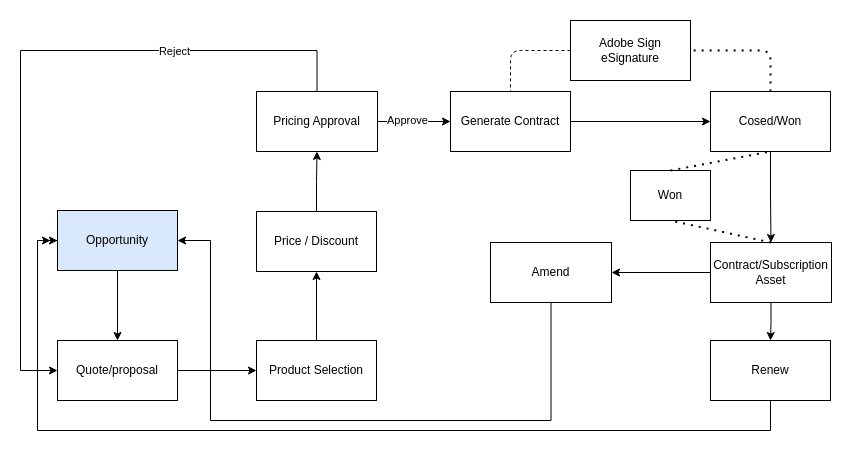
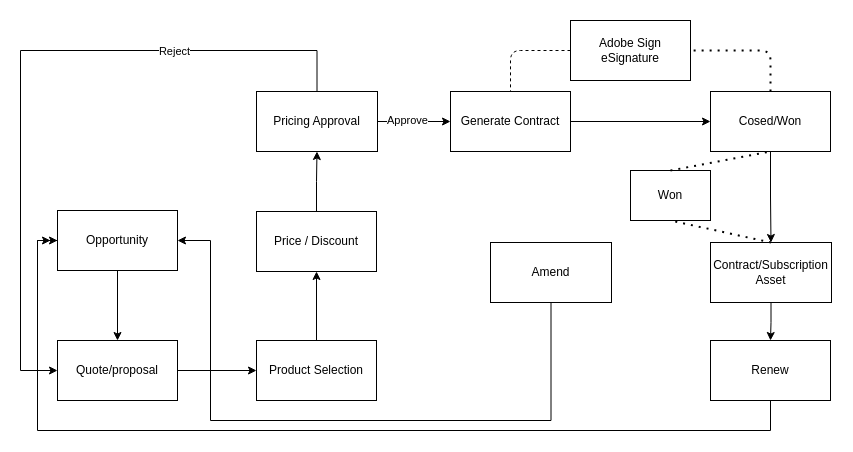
  <mxCell id="0" />
  <mxCell id="1" parent="0" />
  <mxCell id="2" style="edgeStyle=orthogonalEdgeStyle;rounded=0;orthogonalLoop=1;jettySize=auto;html=1;entryX=0.5;entryY=0;entryDx=0;entryDy=0;" edge="1" parent="1" source="4" target="6"><mxGeometry relative="1" as="geometry" /></mxCell>
  <mxCell id="3" style="edgeStyle=orthogonalEdgeStyle;rounded=0;orthogonalLoop=1;jettySize=auto;html=1;" edge="1" parent="1" source="4"><mxGeometry relative="1" as="geometry"><mxPoint x="50" y="240" as="targetPoint" /></mxGeometry></mxCell>
- <mxCell id="4" value="Opportunity" style="rounded=0;whiteSpace=wrap;html=1;fillColor=#dae8fc;" vertex="1" parent="1"><mxGeometry x="57" y="210" width="120" height="60" as="geometry" /></mxCell>
+ <mxCell id="4" value="Opportunity" style="rounded=0;whiteSpace=wrap;html=1;" vertex="1" parent="1"><mxGeometry x="57" y="210" width="120" height="60" as="geometry" /></mxCell>
  <mxCell id="5" value="" style="edgeStyle=orthogonalEdgeStyle;rounded=0;orthogonalLoop=1;jettySize=auto;html=1;" edge="1" parent="1" source="6" target="8"><mxGeometry relative="1" as="geometry" /></mxCell>
  <mxCell id="6" value="Quote/proposal" style="rounded=0;whiteSpace=wrap;html=1;" vertex="1" parent="1"><mxGeometry x="57" y="340" width="120" height="60" as="geometry" /></mxCell>
  <mxCell id="7" style="edgeStyle=orthogonalEdgeStyle;rounded=0;orthogonalLoop=1;jettySize=auto;html=1;entryX=0.5;entryY=1;entryDx=0;entryDy=0;" edge="1" parent="1" source="8" target="10"><mxGeometry relative="1" as="geometry" /></mxCell>
  <mxCell id="8" value="Product Selection" style="rounded=0;whiteSpace=wrap;html=1;" vertex="1" parent="1"><mxGeometry x="256" y="340" width="120" height="60" as="geometry" /></mxCell>
  <mxCell id="9" style="edgeStyle=orthogonalEdgeStyle;rounded=0;orthogonalLoop=1;jettySize=auto;html=1;entryX=0.5;entryY=1;entryDx=0;entryDy=0;" edge="1" parent="1" source="10" target="15"><mxGeometry relative="1" as="geometry" /></mxCell>
  <mxCell id="10" value="Price / Discount" style="rounded=0;whiteSpace=wrap;html=1;" vertex="1" parent="1"><mxGeometry x="256" y="211" width="120" height="60" as="geometry" /></mxCell>
  <mxCell id="11" style="edgeStyle=orthogonalEdgeStyle;rounded=0;orthogonalLoop=1;jettySize=auto;html=1;entryX=0;entryY=0.5;entryDx=0;entryDy=0;" edge="1" parent="1" source="15" target="17"><mxGeometry relative="1" as="geometry" /></mxCell>
  <mxCell id="12" value="Approve" style="edgeLabel;html=1;align=center;verticalAlign=middle;resizable=0;points=[];" vertex="1" connectable="0" parent="11"><mxGeometry x="-0.2" y="2" relative="1" as="geometry"><mxPoint as="offset" /></mxGeometry></mxCell>
  <mxCell id="13" style="edgeStyle=orthogonalEdgeStyle;rounded=0;orthogonalLoop=1;jettySize=auto;html=1;entryX=0;entryY=0.5;entryDx=0;entryDy=0;" edge="1" parent="1" source="15" target="6"><mxGeometry relative="1" as="geometry"><Array as="points"><mxPoint x="317" y="50" /><mxPoint x="20" y="50" /><mxPoint x="20" y="370" /></Array></mxGeometry></mxCell>
  <mxCell id="14" value="Reject" style="edgeLabel;html=1;align=center;verticalAlign=middle;resizable=0;points=[];" vertex="1" connectable="0" parent="13"><mxGeometry x="-0.466" relative="1" as="geometry"><mxPoint x="1" as="offset" /></mxGeometry></mxCell>
  <mxCell id="15" value="Pricing Approval" style="rounded=0;whiteSpace=wrap;html=1;" vertex="1" parent="1"><mxGeometry x="256" y="91" width="121" height="60" as="geometry" /></mxCell>
  <mxCell id="16" style="edgeStyle=orthogonalEdgeStyle;rounded=0;orthogonalLoop=1;jettySize=auto;html=1;" edge="1" parent="1" source="17" target="20"><mxGeometry relative="1" as="geometry" /></mxCell>
  <mxCell id="17" value="Generate Contract" style="rounded=0;whiteSpace=wrap;html=1;" vertex="1" parent="1"><mxGeometry x="450" y="91" width="120" height="60" as="geometry" /></mxCell>
  <mxCell id="18" value="Adobe Sign&lt;br&gt;eSignature" style="rounded=0;whiteSpace=wrap;html=1;" vertex="1" parent="1"><mxGeometry x="570" y="20" width="120" height="60" as="geometry" /></mxCell>
  <mxCell id="19" style="edgeStyle=orthogonalEdgeStyle;rounded=0;orthogonalLoop=1;jettySize=auto;html=1;entryX=0.5;entryY=0;entryDx=0;entryDy=0;" edge="1" parent="1" source="20" target="23"><mxGeometry relative="1" as="geometry" /></mxCell>
  <mxCell id="20" value="Cosed/Won" style="rounded=0;whiteSpace=wrap;html=1;" vertex="1" parent="1"><mxGeometry x="710" y="91" width="120" height="60" as="geometry" /></mxCell>
- <mxCell id="21" style="edgeStyle=orthogonalEdgeStyle;rounded=0;orthogonalLoop=1;jettySize=auto;html=1;entryX=1;entryY=0.5;entryDx=0;entryDy=0;" edge="1" parent="1" source="23" target="28"><mxGeometry relative="1" as="geometry" /></mxCell>
  <mxCell id="22" style="edgeStyle=orthogonalEdgeStyle;rounded=0;orthogonalLoop=1;jettySize=auto;html=1;entryX=0.5;entryY=0;entryDx=0;entryDy=0;" edge="1" parent="1" source="23" target="26"><mxGeometry relative="1" as="geometry" /></mxCell>
  <mxCell id="23" value="Contract/Subscription&lt;br&gt;Asset" style="rounded=0;whiteSpace=wrap;html=1;" vertex="1" parent="1"><mxGeometry x="710" y="242" width="121" height="60" as="geometry" /></mxCell>
  <mxCell id="24" value="Won" style="rounded=0;whiteSpace=wrap;html=1;" vertex="1" parent="1"><mxGeometry x="630" y="170" width="80" height="50" as="geometry" /></mxCell>
  <mxCell id="25" style="edgeStyle=orthogonalEdgeStyle;rounded=0;orthogonalLoop=1;jettySize=auto;html=1;entryX=0;entryY=0.5;entryDx=0;entryDy=0;" edge="1" parent="1" source="26" target="4"><mxGeometry relative="1" as="geometry"><Array as="points"><mxPoint x="770" y="430" /><mxPoint x="37" y="430" /><mxPoint x="37" y="240" /></Array></mxGeometry></mxCell>
  <mxCell id="26" value="Renew&lt;span style=&quot;color: rgba(0 , 0 , 0 , 0) ; font-family: monospace ; font-size: 0px&quot;&gt;%3CmxGraphModel%3E%3Croot%3E%3CmxCell%20id%3D%220%22%2F%3E%3CmxCell%20id%3D%221%22%20parent%3D%220%22%2F%3E%3CmxCell%20id%3D%222%22%20value%3D%22Generate%20Contract%22%20style%3D%22rounded%3D0%3BwhiteSpace%3Dwrap%3Bhtml%3D1%3B%22%20vertex%3D%221%22%20parent%3D%221%22%3E%3CmxGeometry%20x%3D%22417%22%20y%3D%22121%22%20width%3D%22120%22%20height%3D%2260%22%20as%3D%22geometry%22%2F%3E%3C%2FmxCell%3E%3C%2Froot%3E%3C%2FmxGraphModel%3E&lt;/span&gt;" style="rounded=0;whiteSpace=wrap;html=1;" vertex="1" parent="1"><mxGeometry x="710" y="340" width="120" height="60" as="geometry" /></mxCell>
  <mxCell id="27" style="edgeStyle=orthogonalEdgeStyle;rounded=0;orthogonalLoop=1;jettySize=auto;html=1;entryX=1;entryY=0.5;entryDx=0;entryDy=0;" edge="1" parent="1" source="28" target="4"><mxGeometry relative="1" as="geometry"><Array as="points"><mxPoint x="551" y="420" /><mxPoint x="210" y="420" /><mxPoint x="210" y="240" /></Array></mxGeometry></mxCell>
  <mxCell id="28" value="Amend" style="rounded=0;whiteSpace=wrap;html=1;" vertex="1" parent="1"><mxGeometry x="490" y="242" width="121" height="60" as="geometry" /></mxCell>
  <mxCell id="29" value="" style="endArrow=none;dashed=1;html=1;dashPattern=1 3;strokeWidth=2;entryX=0.5;entryY=1;entryDx=0;entryDy=0;exitX=0.5;exitY=0;exitDx=0;exitDy=0;" edge="1" parent="1" source="24" target="20"><mxGeometry width="50" height="50" relative="1" as="geometry"><mxPoint x="430" y="400" as="sourcePoint" /><mxPoint x="480" y="350" as="targetPoint" /></mxGeometry></mxCell>
  <mxCell id="30" value="" style="endArrow=none;dashed=1;html=1;dashPattern=1 3;strokeWidth=2;entryX=0.5;entryY=1;entryDx=0;entryDy=0;exitX=0.5;exitY=0;exitDx=0;exitDy=0;" edge="1" parent="1" source="23" target="24"><mxGeometry width="50" height="50" relative="1" as="geometry"><mxPoint x="430" y="400" as="sourcePoint" /><mxPoint x="480" y="350" as="targetPoint" /></mxGeometry></mxCell>
  <mxCell id="31" value="" style="endArrow=none;dashed=1;html=1;entryX=0.5;entryY=0;entryDx=0;entryDy=0;exitX=0;exitY=0.5;exitDx=0;exitDy=0;" edge="1" parent="1" source="18" target="17"><mxGeometry width="50" height="50" relative="1" as="geometry"><mxPoint x="430" y="400" as="sourcePoint" /><mxPoint x="480" y="350" as="targetPoint" /><Array as="points"><mxPoint x="510" y="50" /></Array></mxGeometry></mxCell>
  <mxCell id="32" value="" style="endArrow=none;dashed=1;html=1;dashPattern=1 3;strokeWidth=2;entryX=1;entryY=0.5;entryDx=0;entryDy=0;exitX=0.5;exitY=0;exitDx=0;exitDy=0;" edge="1" parent="1" source="20" target="18"><mxGeometry width="50" height="50" relative="1" as="geometry"><mxPoint x="430" y="400" as="sourcePoint" /><mxPoint x="480" y="350" as="targetPoint" /><Array as="points"><mxPoint x="770" y="50" /></Array></mxGeometry></mxCell>
